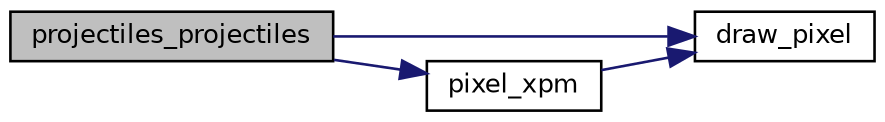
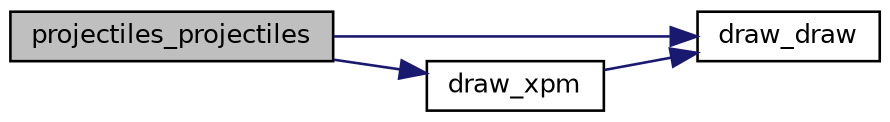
  digraph {
    rankdir=LR
    node [color=black fillcolor=white fontname=Helvetica fontsize=10 shape=record style=filled]
    edge [color=midnightblue fontname=Helvetica fontsize=10 labelfontname=Helvetica labelfontsize=10 style=solid]
    n1 [fillcolor=grey75 fontcolor=black height=0.2 label=projectiles_projectiles width=0.4]
-   n2 [height=0.2 label=draw_pixel width=0.4]
-   n3 [height=0.2 label=pixel_xpm width=0.4]
+   n2 [height=0.2 label=draw_draw width=0.4]
+   n3 [height=0.2 label=draw_xpm width=0.4]
    n1 -> n2
    n1 -> n3
    n3 -> n2
  }
